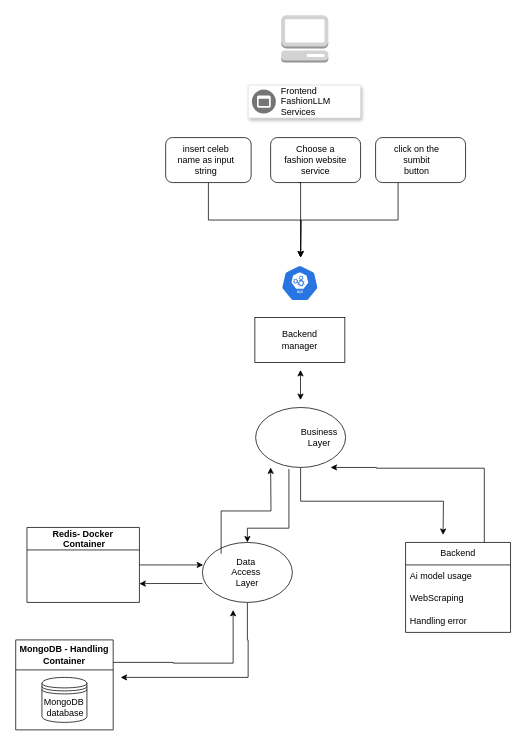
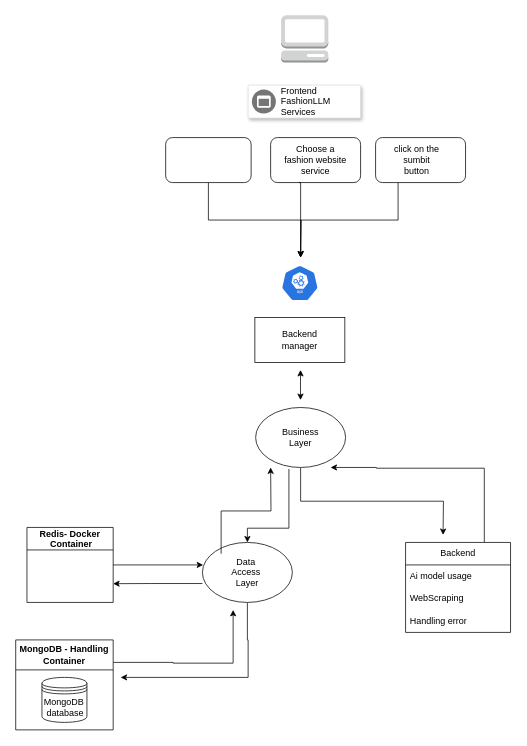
  <mxCell id="0" />
  <mxCell id="1" parent="0" />
  <mxCell id="2" value="" style="outlineConnect=0;dashed=0;verticalLabelPosition=bottom;verticalAlign=top;align=center;html=1;shape=mxgraph.aws3.management_console;fillColor=#D2D3D3;gradientColor=none;" parent="1" vertex="1"><mxGeometry x="374" y="20" width="63" height="63" as="geometry" /></mxCell>
  <mxCell id="3" value="" style="strokeColor=#dddddd;shadow=1;strokeWidth=1;rounded=1;absoluteArcSize=1;arcSize=2;" parent="1" vertex="1"><mxGeometry x="330" y="113" width="150" height="44" as="geometry" /></mxCell>
  <mxCell id="4" value="Frontend&lt;br&gt;FashionLLM &lt;br&gt;Services" style="sketch=0;dashed=0;connectable=0;html=1;fillColor=#757575;strokeColor=none;shape=mxgraph.gcp2.frontend_platform_services;part=1;labelPosition=right;verticalLabelPosition=middle;align=left;verticalAlign=middle;spacingLeft=5;fontSize=12;" parent="3" vertex="1"><mxGeometry y="0.5" width="32" height="32" relative="1" as="geometry"><mxPoint x="5" y="-16" as="offset" /></mxGeometry></mxCell>
  <mxCell id="5" value="" style="group" parent="1" vertex="1" connectable="0"><mxGeometry x="220" y="183" width="400" height="60" as="geometry" /></mxCell>
  <mxCell id="6" style="edgeStyle=orthogonalEdgeStyle;rounded=0;orthogonalLoop=1;jettySize=auto;html=1;exitX=0.5;exitY=1;exitDx=0;exitDy=0;" parent="5" source="7" edge="1"><mxGeometry relative="1" as="geometry"><mxPoint x="180" y="160" as="targetPoint" /></mxGeometry></mxCell>
  <mxCell id="7" value="" style="rounded=1;whiteSpace=wrap;html=1;movable=1;resizable=1;rotatable=1;deletable=1;editable=1;locked=0;connectable=1;" parent="5" vertex="1"><mxGeometry width="114" height="60" as="geometry" /></mxCell>
- <mxCell id="8" value="insert celeb name as input string" style="text;html=1;strokeColor=none;fillColor=none;align=center;verticalAlign=middle;whiteSpace=wrap;rounded=0;" parent="5" vertex="1"><mxGeometry x="9" y="20" width="90" height="20" as="geometry" /></mxCell>
  <mxCell id="9" value="" style="group" parent="5" vertex="1" connectable="0"><mxGeometry x="140" width="260" height="60" as="geometry" /></mxCell>
  <mxCell id="10" value="" style="rounded=1;whiteSpace=wrap;html=1;" parent="9" vertex="1"><mxGeometry width="120" height="60" as="geometry" /></mxCell>
  <mxCell id="11" style="edgeStyle=orthogonalEdgeStyle;rounded=0;orthogonalLoop=1;jettySize=auto;html=1;exitX=0.25;exitY=1;exitDx=0;exitDy=0;" parent="9" source="12" edge="1"><mxGeometry relative="1" as="geometry"><mxPoint x="40" y="160" as="targetPoint" /><Array as="points"><mxPoint x="40" y="60" /></Array></mxGeometry></mxCell>
  <mxCell id="12" value="Choose a&lt;br&gt;fashion website service" style="text;html=1;strokeColor=none;fillColor=none;align=center;verticalAlign=middle;whiteSpace=wrap;rounded=0;" parent="9" vertex="1"><mxGeometry x="15" width="90" height="60" as="geometry" /></mxCell>
  <mxCell id="13" value="" style="group" parent="9" vertex="1" connectable="0"><mxGeometry x="140" width="120" height="60" as="geometry" /></mxCell>
  <mxCell id="14" style="edgeStyle=orthogonalEdgeStyle;rounded=0;orthogonalLoop=1;jettySize=auto;html=1;exitX=0.25;exitY=1;exitDx=0;exitDy=0;" parent="13" source="15" edge="1"><mxGeometry relative="1" as="geometry"><mxPoint x="-100" y="160" as="targetPoint" /></mxGeometry></mxCell>
  <mxCell id="15" value="" style="rounded=1;whiteSpace=wrap;html=1;" parent="13" vertex="1"><mxGeometry width="120" height="60" as="geometry" /></mxCell>
  <mxCell id="16" value="click on the sumbit button" style="text;html=1;strokeColor=none;fillColor=none;align=center;verticalAlign=middle;whiteSpace=wrap;rounded=0;" parent="13" vertex="1"><mxGeometry x="20" y="5" width="70" height="50" as="geometry" /></mxCell>
  <mxCell id="17" value="" style="sketch=0;html=1;dashed=0;whitespace=wrap;fillColor=#2875E2;strokeColor=#ffffff;points=[[0.005,0.63,0],[0.1,0.2,0],[0.9,0.2,0],[0.5,0,0],[0.995,0.63,0],[0.72,0.99,0],[0.5,1,0],[0.28,0.99,0]];verticalLabelPosition=bottom;align=center;verticalAlign=top;shape=mxgraph.kubernetes.icon;prIcon=api" parent="1" vertex="1"><mxGeometry x="374" y="353" width="50" height="48" as="geometry" /></mxCell>
  <mxCell id="18" style="edgeStyle=orthogonalEdgeStyle;rounded=0;orthogonalLoop=1;jettySize=auto;html=1;" parent="1" source="19" edge="1"><mxGeometry relative="1" as="geometry"><mxPoint x="270" y="753" as="targetPoint" /></mxGeometry></mxCell>
- <mxCell id="19" value="Redis- Docker&#10; Container" style="swimlane;startSize=30;" parent="1" vertex="1"><mxGeometry x="35" y="703" width="150" height="100" as="geometry" /></mxCell>
+ <mxCell id="19" value="Redis- Docker&#10; Container" style="swimlane;startSize=30;" parent="1" vertex="1"><mxGeometry x="35" y="703" width="115" height="100" as="geometry" /></mxCell>
  <mxCell id="20" value="" style="group" parent="1" vertex="1" connectable="0"><mxGeometry x="339" y="423" width="120" height="60" as="geometry" /></mxCell>
  <mxCell id="21" value="" style="rounded=0;whiteSpace=wrap;html=1;" parent="20" vertex="1"><mxGeometry width="120" height="60" as="geometry" /></mxCell>
  <mxCell id="22" value="Backend&lt;br&gt;manager" style="text;html=1;strokeColor=none;fillColor=none;align=center;verticalAlign=middle;whiteSpace=wrap;rounded=0;" parent="20" vertex="1"><mxGeometry x="30" y="15" width="60" height="30" as="geometry" /></mxCell>
  <mxCell id="23" value="" style="group" parent="1" vertex="1" connectable="0"><mxGeometry x="269" y="723" width="120" height="80" as="geometry" /></mxCell>
  <mxCell id="24" style="edgeStyle=orthogonalEdgeStyle;rounded=0;orthogonalLoop=1;jettySize=auto;html=1;" parent="23" source="25" edge="1"><mxGeometry relative="1" as="geometry"><mxPoint x="-109" y="180" as="targetPoint" /><Array as="points"><mxPoint x="60" y="130" /><mxPoint x="61" y="130" /><mxPoint x="61" y="180" /></Array></mxGeometry></mxCell>
  <mxCell id="25" value="" style="ellipse;whiteSpace=wrap;html=1;" parent="23" vertex="1"><mxGeometry width="120" height="80" as="geometry" /></mxCell>
  <mxCell id="26" style="edgeStyle=orthogonalEdgeStyle;rounded=0;orthogonalLoop=1;jettySize=auto;html=1;exitX=0;exitY=0;exitDx=0;exitDy=0;" parent="23" source="27" edge="1"><mxGeometry relative="1" as="geometry"><mxPoint x="91" y="-100" as="targetPoint" /></mxGeometry></mxCell>
  <mxCell id="27" value="Data&amp;nbsp;&lt;br&gt;Access&amp;nbsp;&lt;br&gt;Layer" style="text;html=1;strokeColor=none;fillColor=none;align=center;verticalAlign=middle;whiteSpace=wrap;rounded=0;" parent="23" vertex="1"><mxGeometry x="25" y="15" width="70" height="50" as="geometry" /></mxCell>
  <mxCell id="28" style="edgeStyle=orthogonalEdgeStyle;rounded=0;orthogonalLoop=1;jettySize=auto;html=1;exitX=0.37;exitY=1.025;exitDx=0;exitDy=0;entryX=0.5;entryY=0;entryDx=0;entryDy=0;exitPerimeter=0;" parent="1" source="36" target="25" edge="1"><mxGeometry relative="1" as="geometry"><mxPoint x="329" y="683" as="sourcePoint" /><Array as="points"><mxPoint x="384" y="704" /><mxPoint x="329" y="704" /></Array></mxGeometry></mxCell>
  <mxCell id="29" style="edgeStyle=orthogonalEdgeStyle;rounded=0;orthogonalLoop=1;jettySize=auto;html=1;exitX=0;exitY=0.685;exitDx=0;exitDy=0;exitPerimeter=0;entryX=1;entryY=0.75;entryDx=0;entryDy=0;" parent="1" source="25" target="19" edge="1"><mxGeometry relative="1" as="geometry"><mxPoint x="170" y="763" as="targetPoint" /><Array as="points"><mxPoint x="200" y="778" /><mxPoint x="200" y="778" /></Array></mxGeometry></mxCell>
  <mxCell id="30" style="edgeStyle=orthogonalEdgeStyle;rounded=0;orthogonalLoop=1;jettySize=auto;html=1;exitX=1;exitY=0.25;exitDx=0;exitDy=0;" parent="1" source="31" edge="1"><mxGeometry relative="1" as="geometry"><mxPoint x="310" y="813" as="targetPoint" /><Array as="points"><mxPoint x="230" y="883" /><mxPoint x="310" y="884" /></Array></mxGeometry></mxCell>
  <mxCell id="31" value="MongoDB - Handling Container" style="swimlane;whiteSpace=wrap;html=1;startSize=40;" parent="1" vertex="1"><mxGeometry x="20" y="853" width="130" height="120" as="geometry" /></mxCell>
  <mxCell id="32" value="" style="shape=datastore;whiteSpace=wrap;html=1;" parent="31" vertex="1"><mxGeometry x="35" y="50" width="60" height="60" as="geometry" /></mxCell>
  <mxCell id="33" value="MongoDB&lt;br&gt;&amp;nbsp;database" style="text;html=1;strokeColor=none;fillColor=none;align=center;verticalAlign=middle;whiteSpace=wrap;rounded=0;" parent="31" vertex="1"><mxGeometry x="25.5" y="60" width="77" height="60" as="geometry" /></mxCell>
  <mxCell id="34" value="" style="group" parent="1" vertex="1" connectable="0"><mxGeometry x="340" y="543" width="120" height="80" as="geometry" /></mxCell>
  <mxCell id="35" style="edgeStyle=orthogonalEdgeStyle;rounded=0;orthogonalLoop=1;jettySize=auto;html=1;exitX=0.5;exitY=1;exitDx=0;exitDy=0;" parent="34" source="36" edge="1"><mxGeometry relative="1" as="geometry"><mxPoint x="250" y="170" as="targetPoint" /></mxGeometry></mxCell>
  <mxCell id="36" value="" style="ellipse;whiteSpace=wrap;html=1;" parent="34" vertex="1"><mxGeometry width="120" height="80" as="geometry" /></mxCell>
- <mxCell id="37" value="Business Layer" style="text;html=1;strokeColor=none;fillColor=none;align=center;verticalAlign=middle;whiteSpace=wrap;rounded=0;" parent="34" vertex="1"><mxGeometry x="55" y="25" width="60" height="30" as="geometry" /></mxCell>
+ <mxCell id="37" value="Business Layer" style="text;html=1;strokeColor=none;fillColor=none;align=center;verticalAlign=middle;whiteSpace=wrap;rounded=0;" parent="34" vertex="1"><mxGeometry x="30" y="25" width="60" height="30" as="geometry" /></mxCell>
  <mxCell id="38" style="edgeStyle=orthogonalEdgeStyle;rounded=0;orthogonalLoop=1;jettySize=auto;html=1;exitX=0.75;exitY=0;exitDx=0;exitDy=0;" parent="1" source="39" edge="1"><mxGeometry relative="1" as="geometry"><mxPoint x="440" y="623" as="targetPoint" /><Array as="points"><mxPoint x="645" y="624" /><mxPoint x="501" y="624" /><mxPoint x="501" y="623" /></Array></mxGeometry></mxCell>
  <mxCell id="39" value="Backend" style="swimlane;fontStyle=0;childLayout=stackLayout;horizontal=1;startSize=30;horizontalStack=0;resizeParent=1;resizeParentMax=0;resizeLast=0;collapsible=1;marginBottom=0;whiteSpace=wrap;html=1;" parent="1" vertex="1"><mxGeometry x="540" y="723" width="140" height="120" as="geometry" /></mxCell>
  <mxCell id="40" value="Ai model usage" style="text;strokeColor=none;fillColor=none;align=left;verticalAlign=middle;spacingLeft=4;spacingRight=4;overflow=hidden;points=[[0,0.5],[1,0.5]];portConstraint=eastwest;rotatable=0;whiteSpace=wrap;html=1;" parent="39" vertex="1"><mxGeometry y="30" width="140" height="30" as="geometry" /></mxCell>
  <mxCell id="41" value="WebScraping" style="text;strokeColor=none;fillColor=none;align=left;verticalAlign=middle;spacingLeft=4;spacingRight=4;overflow=hidden;points=[[0,0.5],[1,0.5]];portConstraint=eastwest;rotatable=0;whiteSpace=wrap;html=1;" parent="39" vertex="1"><mxGeometry y="60" width="140" height="30" as="geometry" /></mxCell>
  <mxCell id="42" value="Handling error" style="text;strokeColor=none;fillColor=none;align=left;verticalAlign=middle;spacingLeft=4;spacingRight=4;overflow=hidden;points=[[0,0.5],[1,0.5]];portConstraint=eastwest;rotatable=0;whiteSpace=wrap;html=1;" parent="39" vertex="1"><mxGeometry y="90" width="140" height="30" as="geometry" /></mxCell>
  <mxCell id="43" value="" style="endArrow=classic;startArrow=classic;html=1;rounded=0;" parent="1" edge="1"><mxGeometry width="50" height="50" relative="1" as="geometry"><mxPoint x="399.86" y="533" as="sourcePoint" /><mxPoint x="399.86" y="493" as="targetPoint" /><Array as="points"><mxPoint x="399.86" y="513" /></Array></mxGeometry></mxCell>
